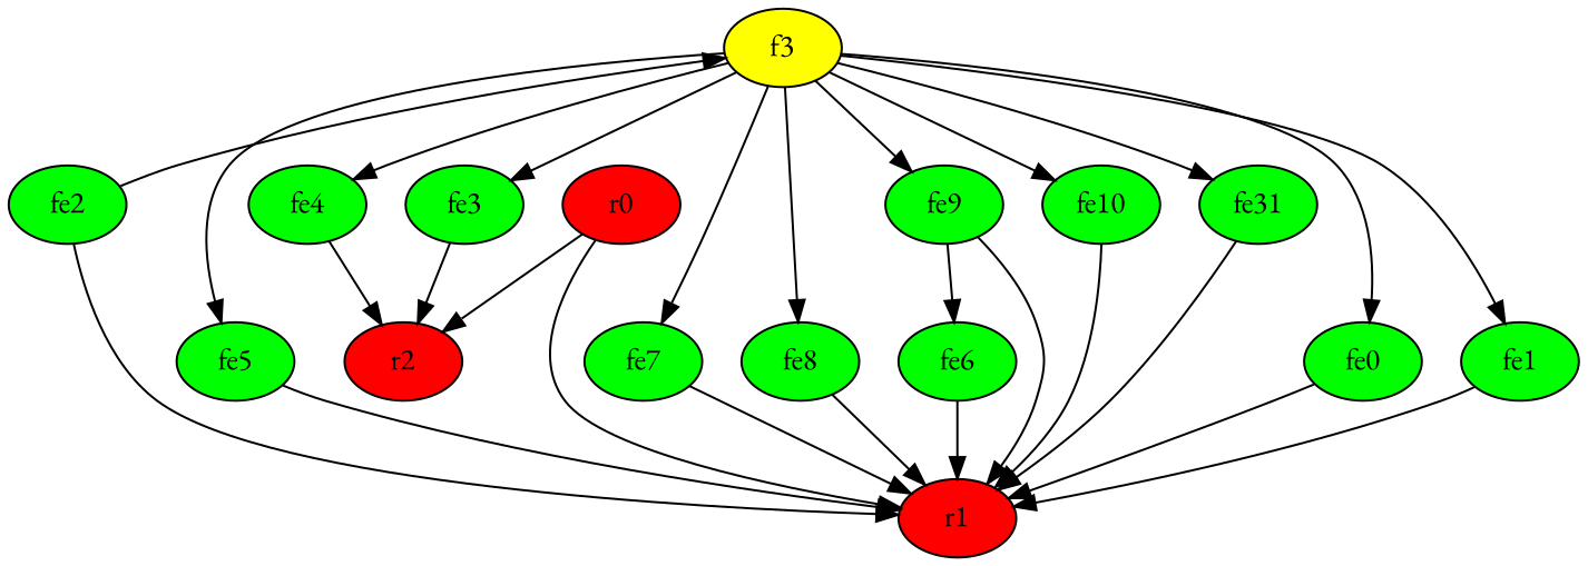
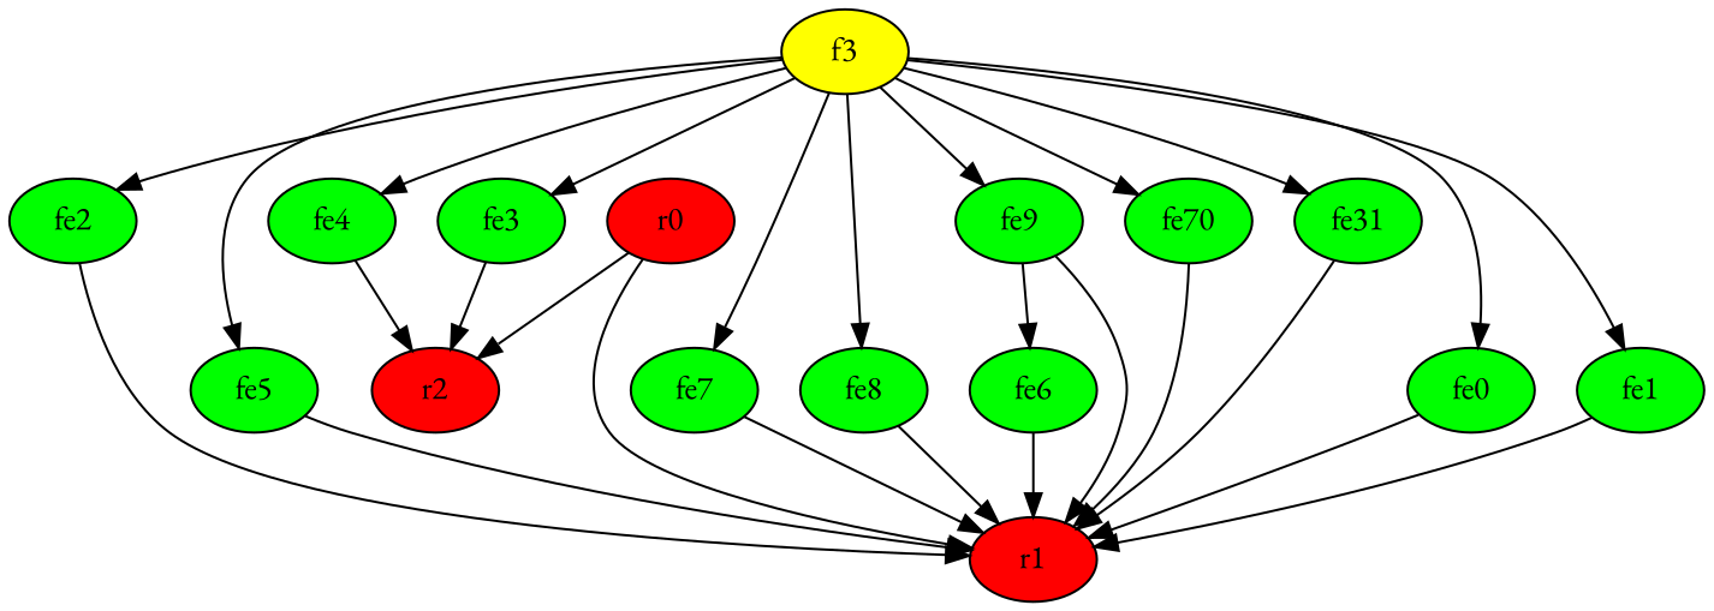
  digraph {
    fontname="EB Garamond"
    node [fillcolor=green fontname="EB Garamond" style=filled]
    edge [fontname="EB Garamond"]
    n1 [fillcolor=yellow label=f3]
    n2 [label=fe0]
    n3 [label=fe1]
    n4 [label=fe2]
    n5 [label=fe3]
    n6 [label=fe4]
    n7 [label=fe5]
    n8 [label=fe7]
    n9 [label=fe8]
    n10 [label=fe9]
-   n11 [label=fe10]
+   n11 [label=fe70]
    n12 [label=fe31]
    n13 [fillcolor=red label=r1]
    n14 [fillcolor=red label=r2]
    n15 [label=fe6]
    n16 [fillcolor=red label=r0]
    n1 -> n2
    n1 -> n3
-   n4 -> n1
+   n1 -> n4
    n1 -> n5
    n1 -> n6
    n1 -> n7
    n1 -> n8
    n1 -> n9
    n1 -> n10
    n1 -> n11
    n1 -> n12
    n2 -> n13
    n3 -> n13
    n4 -> n13
    n5 -> n14
    n6 -> n14
    n7 -> n13
    n8 -> n13
    n9 -> n13
    n10 -> n13
    n10 -> n15
    n11 -> n13
    n12 -> n13
    n15 -> n13
    n16 -> n13
    n16 -> n14
  }
